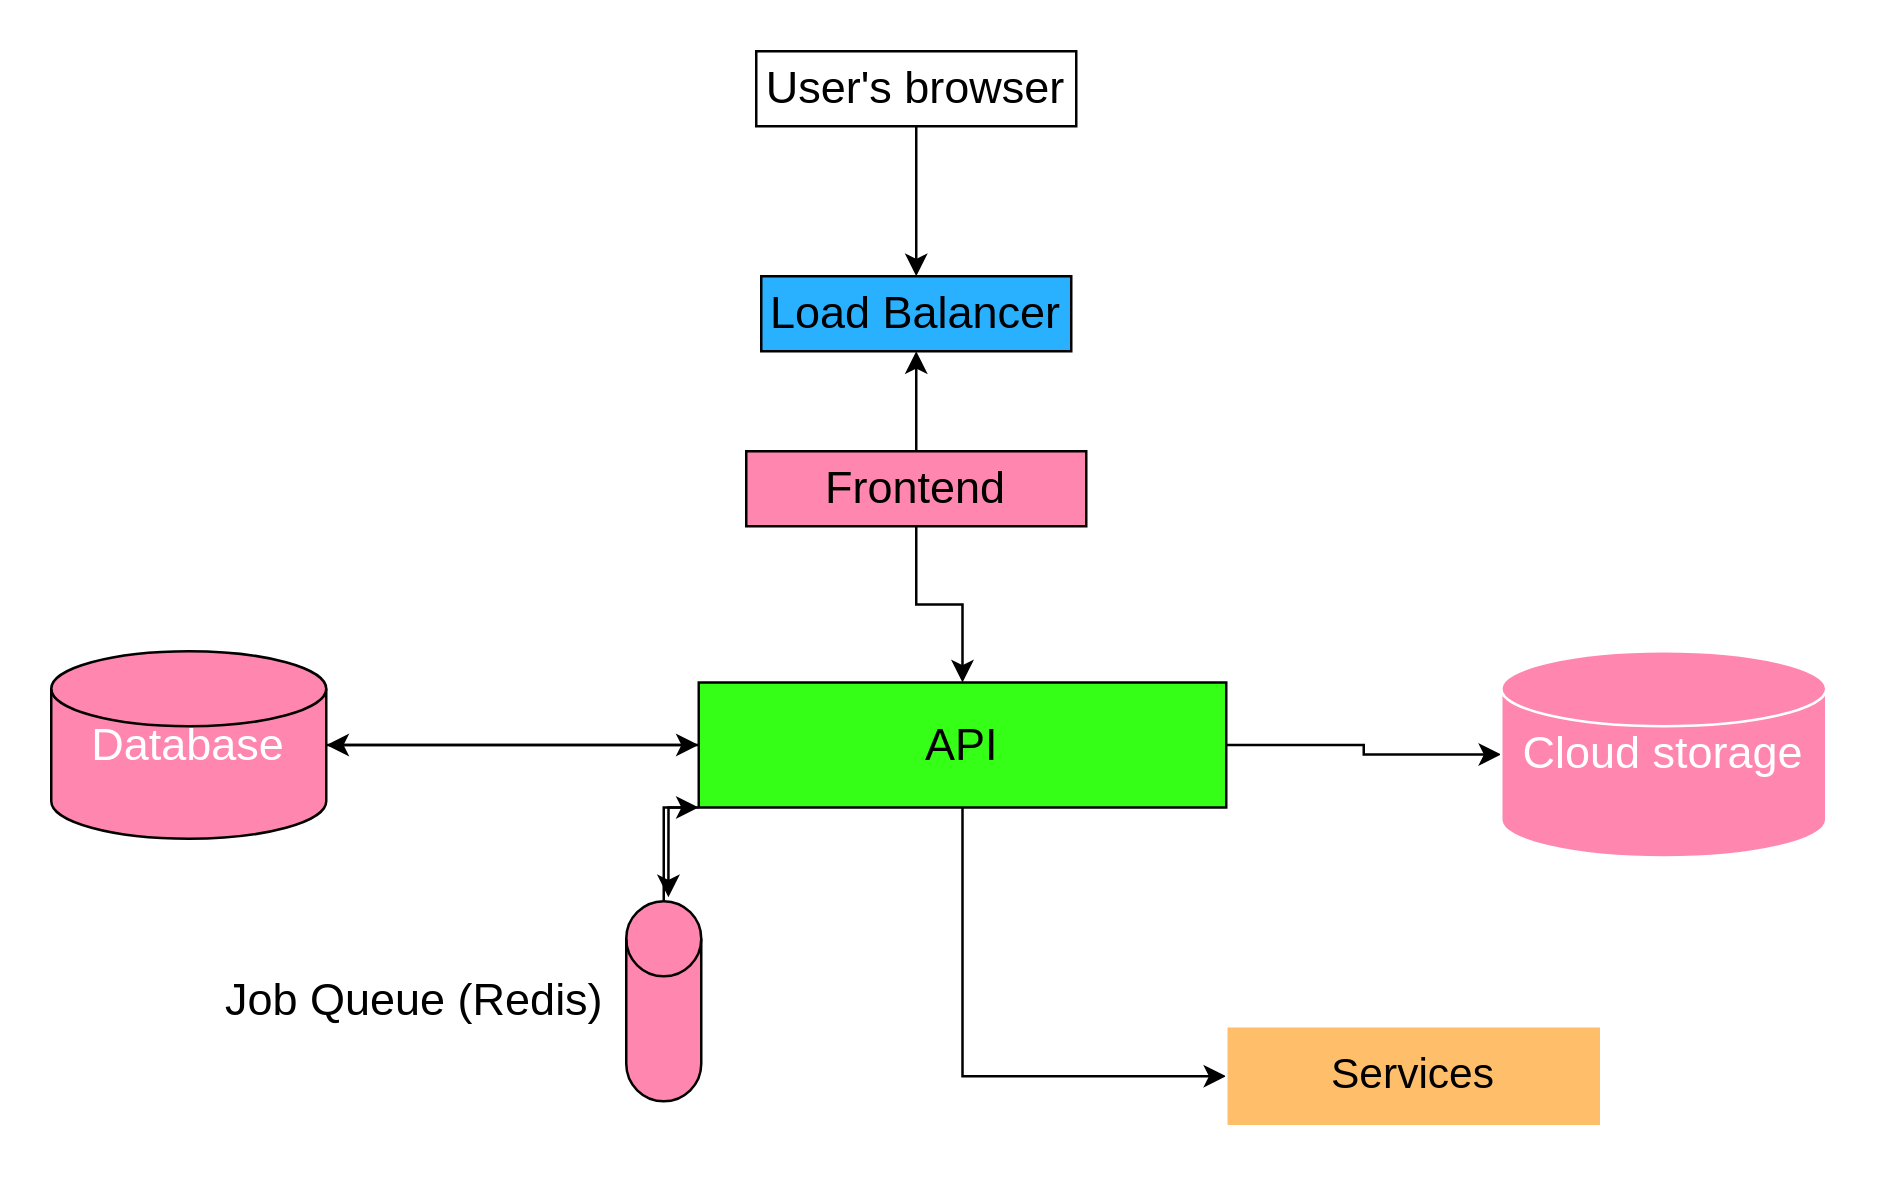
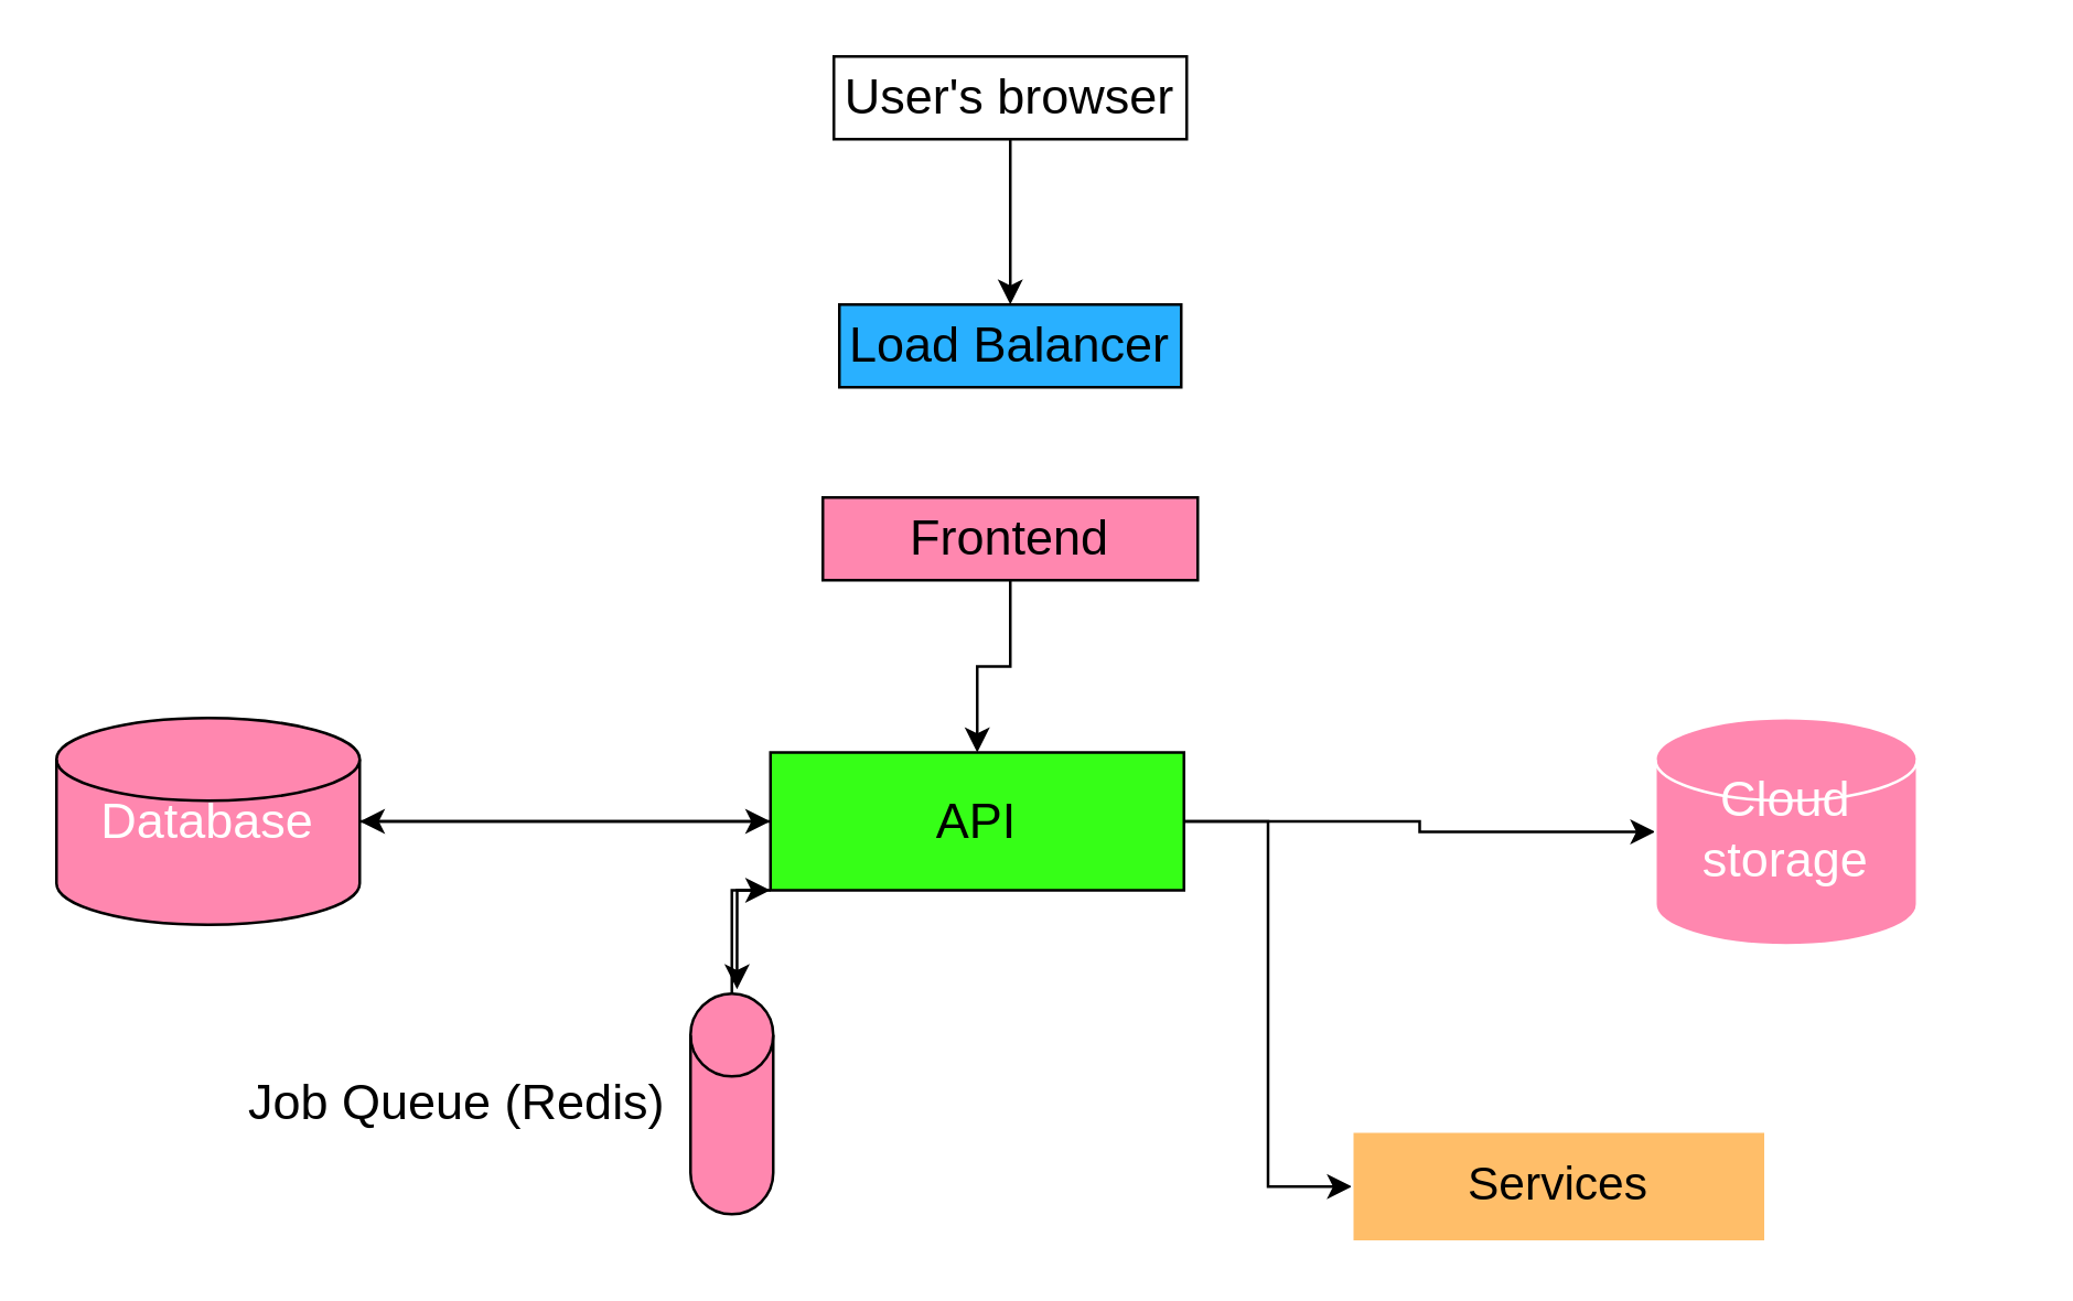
  <mxCell id="0" />
  <mxCell id="1" parent="0" />
  <mxCell id="2" value="&lt;font style=&quot;font-size: 18px&quot;&gt;Load Balancer&lt;/font&gt;" style="rounded=0;whiteSpace=wrap;html=1;fillColor=#29B0FF;" vertex="1" parent="1"><mxGeometry x="304" y="110" width="124" height="30" as="geometry" /></mxCell>
  <mxCell id="3" style="edgeStyle=orthogonalEdgeStyle;rounded=0;orthogonalLoop=1;jettySize=auto;html=1;exitX=0.5;exitY=1;exitDx=0;exitDy=0;entryX=0.5;entryY=0;entryDx=0;entryDy=0;" edge="1" parent="1" source="4" target="2"><mxGeometry relative="1" as="geometry" /></mxCell>
  <mxCell id="4" value="&lt;font style=&quot;font-size: 18px&quot;&gt;User's browser&lt;/font&gt;" style="rounded=0;whiteSpace=wrap;html=1;fillColor=#FFFFFF;" vertex="1" parent="1"><mxGeometry x="302" y="20" width="128" height="30" as="geometry" /></mxCell>
  <mxCell id="5" style="edgeStyle=orthogonalEdgeStyle;rounded=0;orthogonalLoop=1;jettySize=auto;html=1;exitX=0;exitY=0.5;exitDx=0;exitDy=0;" edge="1" parent="1" source="9" target="11"><mxGeometry relative="1" as="geometry" /></mxCell>
  <mxCell id="6" style="edgeStyle=orthogonalEdgeStyle;rounded=0;orthogonalLoop=1;jettySize=auto;html=1;exitX=0;exitY=1;exitDx=0;exitDy=0;entryX=0.562;entryY=-0.02;entryDx=0;entryDy=0;entryPerimeter=0;" edge="1" parent="1" source="9" target="16"><mxGeometry relative="1" as="geometry" /></mxCell>
  <mxCell id="7" style="edgeStyle=orthogonalEdgeStyle;rounded=0;orthogonalLoop=1;jettySize=auto;html=1;" edge="1" parent="1" source="9" target="18"><mxGeometry relative="1" as="geometry" /></mxCell>
  <mxCell id="8" style="edgeStyle=orthogonalEdgeStyle;rounded=0;orthogonalLoop=1;jettySize=auto;html=1;entryX=0;entryY=0.5;entryDx=0;entryDy=0;" edge="1" parent="1" source="9" target="19"><mxGeometry relative="1" as="geometry" /></mxCell>
- <mxCell id="9" value="&lt;font style=&quot;font-size: 18px&quot;&gt;API&lt;/font&gt;" style="rounded=0;whiteSpace=wrap;html=1;fillColor=#36FF17;" vertex="1" parent="1"><mxGeometry x="279" y="272.5" width="211" height="50" as="geometry" /></mxCell>
+ <mxCell id="9" value="&lt;font style=&quot;font-size: 18px&quot;&gt;API&lt;/font&gt;" style="rounded=0;whiteSpace=wrap;html=1;fillColor=#36FF17;" vertex="1" parent="1"><mxGeometry x="279" y="272.5" width="150" height="50" as="geometry" /></mxCell>
  <mxCell id="10" style="edgeStyle=orthogonalEdgeStyle;rounded=0;orthogonalLoop=1;jettySize=auto;html=1;entryX=0;entryY=0.5;entryDx=0;entryDy=0;" edge="1" parent="1" source="11" target="9"><mxGeometry relative="1" as="geometry" /></mxCell>
  <mxCell id="11" value="&lt;font color=&quot;#ffffff&quot; style=&quot;font-size: 18px&quot;&gt;Database&lt;/font&gt;" style="shape=cylinder2;whiteSpace=wrap;html=1;boundedLbl=1;backgroundOutline=1;size=15;fillColor=#FF87AF;" vertex="1" parent="1"><mxGeometry x="20" y="260" width="110" height="75" as="geometry" /></mxCell>
- <mxCell id="12" style="edgeStyle=orthogonalEdgeStyle;rounded=0;orthogonalLoop=1;jettySize=auto;html=1;entryX=0.5;entryY=1;entryDx=0;entryDy=0;" edge="1" parent="1" source="14" target="2"><mxGeometry relative="1" as="geometry" /></mxCell>
  <mxCell id="13" style="edgeStyle=orthogonalEdgeStyle;rounded=0;orthogonalLoop=1;jettySize=auto;html=1;entryX=0.5;entryY=0;entryDx=0;entryDy=0;" edge="1" parent="1" source="14" target="9"><mxGeometry relative="1" as="geometry" /></mxCell>
  <mxCell id="14" value="&lt;font style=&quot;font-size: 18px&quot;&gt;Frontend&lt;/font&gt;" style="rounded=0;whiteSpace=wrap;html=1;fillColor=#FF87AF;" vertex="1" parent="1"><mxGeometry x="298" y="180" width="136" height="30" as="geometry" /></mxCell>
  <mxCell id="15" style="edgeStyle=orthogonalEdgeStyle;rounded=0;orthogonalLoop=1;jettySize=auto;html=1;entryX=0;entryY=1;entryDx=0;entryDy=0;" edge="1" parent="1" source="16" target="9"><mxGeometry relative="1" as="geometry"><Array as="points"><mxPoint x="265" y="323" /></Array></mxGeometry></mxCell>
  <mxCell id="16" value="" style="shape=cylinder2;whiteSpace=wrap;html=1;boundedLbl=1;backgroundOutline=1;size=15;fillColor=#FF87AF;" vertex="1" parent="1"><mxGeometry x="250" y="360" width="30" height="80" as="geometry" /></mxCell>
  <mxCell id="17" value="&lt;font style=&quot;font-size: 18px&quot;&gt;Job Queue (Redis)&lt;/font&gt;" style="text;html=1;align=center;verticalAlign=middle;resizable=0;points=[];autosize=1;" vertex="1" parent="1"><mxGeometry x="80" y="390" width="170" height="20" as="geometry" /></mxCell>
- <mxCell id="18" value="&lt;font color=&quot;#ffffff&quot; style=&quot;font-size: 18px&quot;&gt;Cloud storage&lt;/font&gt;" style="shape=cylinder2;whiteSpace=wrap;html=1;boundedLbl=1;backgroundOutline=1;size=15;fillColor=#FF87AF;strokeColor=#FFFFFF;" vertex="1" parent="1"><mxGeometry x="600" y="260" width="130" height="82.5" as="geometry" /></mxCell>
+ <mxCell id="18" value="&lt;font color=&quot;#ffffff&quot; style=&quot;font-size: 18px&quot;&gt;Cloud storage&lt;/font&gt;" style="shape=cylinder2;whiteSpace=wrap;html=1;boundedLbl=1;backgroundOutline=1;size=15;fillColor=#FF87AF;strokeColor=#FFFFFF;" vertex="1" parent="1"><mxGeometry x="600" y="260" width="95" height="82.5" as="geometry" /></mxCell>
  <mxCell id="19" value="&lt;font style=&quot;font-size: 17px&quot;&gt;Services&lt;/font&gt;" style="rounded=0;whiteSpace=wrap;html=1;strokeColor=#FFFFFF;fillColor=#FFBE69;" vertex="1" parent="1"><mxGeometry x="490" y="410" width="150" height="40" as="geometry" /></mxCell>
